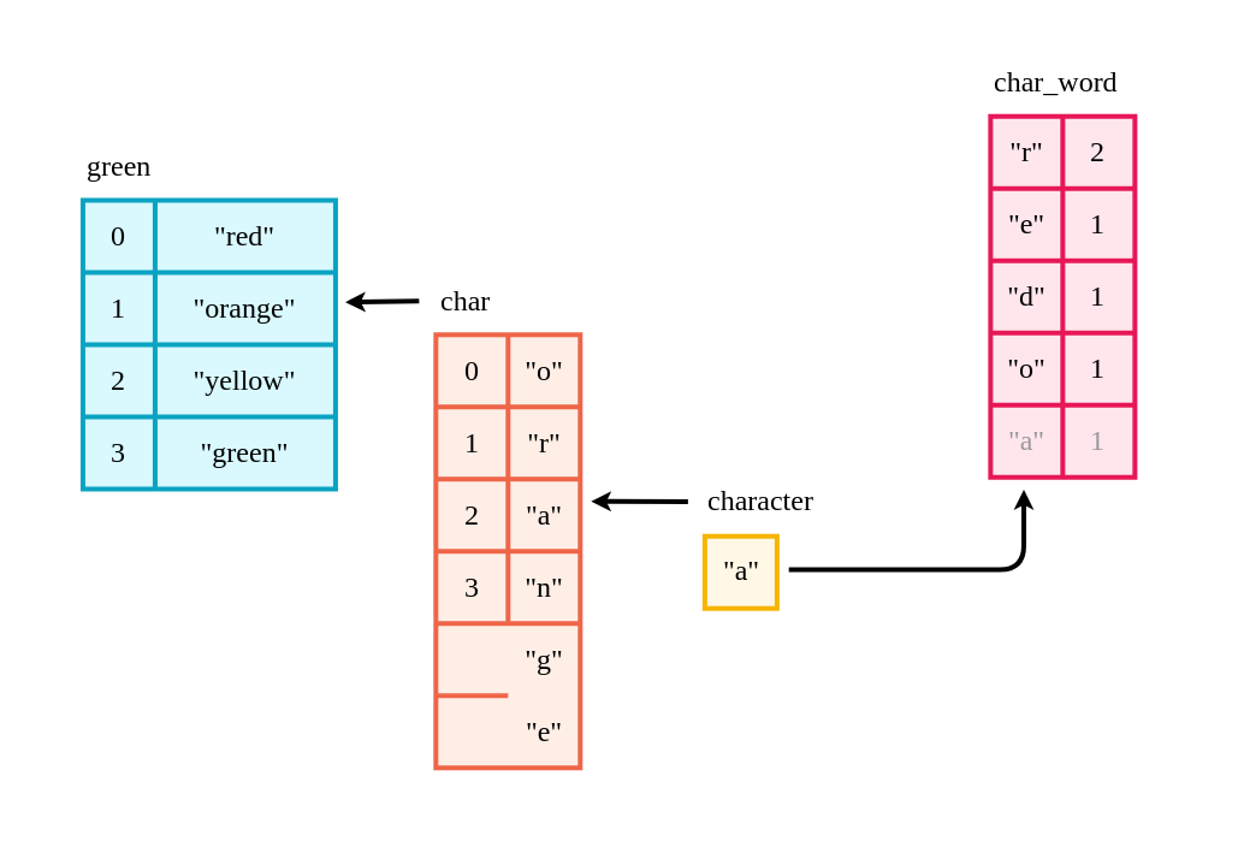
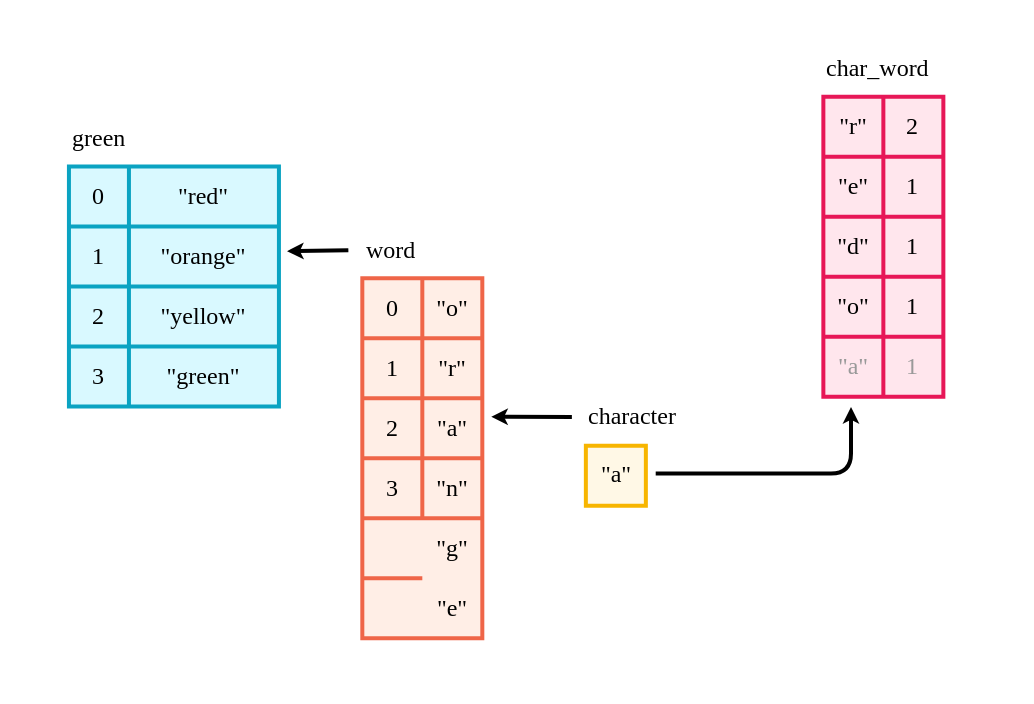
  <mxCell id="0" />
  <mxCell id="1" style="" parent="0" />
  <mxCell id="2" value="" style="shape=ext;double=1;rounded=0;whiteSpace=wrap;html=1;fontFamily=SF Mono;fontSize=12;align=left;perimeterSpacing=0;strokeColor=none;container=0;" parent="1" vertex="1"><mxGeometry x="20" y="20" width="475" height="310" as="geometry" /></mxCell>
  <mxCell id="3" value="green" style="text;strokeColor=none;fillColor=none;html=1;fontSize=12;fontStyle=0;verticalAlign=middle;align=left;fontFamily=SF Mono;container=0;" parent="1" vertex="1"><mxGeometry x="33.971" y="54.884" width="69.853" height="27.907" as="geometry" /></mxCell>
- <mxCell id="4" value="char" style="text;strokeColor=none;fillColor=none;html=1;fontSize=12;fontStyle=0;verticalAlign=middle;align=left;fontFamily=SF Mono;container=0;" parent="1" vertex="1"><mxGeometry x="180.662" y="110.698" width="55.882" height="27.907" as="geometry" /></mxCell>
+ <mxCell id="4" value="word" style="text;strokeColor=none;fillColor=none;html=1;fontSize=12;fontStyle=0;verticalAlign=middle;align=left;fontFamily=SF Mono;container=0;" parent="1" vertex="1"><mxGeometry x="180.662" y="110.698" width="55.882" height="27.907" as="geometry" /></mxCell>
  <mxCell id="5" value="character" style="text;strokeColor=none;fillColor=none;html=1;fontSize=12;fontStyle=0;verticalAlign=middle;align=left;fontFamily=SF Mono;container=0;" parent="1" vertex="1"><mxGeometry x="292.426" y="194.419" width="97.794" height="27.907" as="geometry" /></mxCell>
  <mxCell id="6" value="" style="endArrow=classic;html=1;fontFamily=SF Mono;fontSize=12;endSize=2;entryX=0.474;entryY=0.606;entryDx=0;entryDy=0;entryPerimeter=0;strokeWidth=2;" parent="1" edge="1" target="2"><mxGeometry x="100" y="100" width="34.926" height="34.884" as="geometry"><mxPoint x="285.441" y="208.023" as="sourcePoint" /><mxPoint x="251" y="208" as="targetPoint" /></mxGeometry></mxCell>
  <mxCell id="7" value="" style="edgeStyle=segmentEdgeStyle;endArrow=classic;html=1;fontFamily=SF Mono;fontSize=12;endSize=2;strokeWidth=2;" parent="1" edge="1"><mxGeometry x="100" y="100" width="34.926" height="34.884" as="geometry"><mxPoint x="327.353" y="236.279" as="sourcePoint" /><mxPoint x="425" y="203" as="targetPoint" /></mxGeometry></mxCell>
  <mxCell id="8" value="char_word" style="text;strokeColor=none;fillColor=none;html=1;fontSize=12;fontStyle=0;verticalAlign=middle;align=left;fontFamily=SF Mono;container=0;" parent="1" vertex="1"><mxGeometry x="411.176" y="20" width="76.838" height="27.907" as="geometry" /></mxCell>
  <mxCell id="9" value="" style="shape=table;html=1;whiteSpace=wrap;startSize=0;container=1;collapsible=0;childLayout=tableLayout;fontFamily=SF Mono;strokeColor=#0AA3C2;fillColor=#d9f9ff;strokeWidth=2;" vertex="1" parent="1"><mxGeometry x="33.97" y="82.79" width="105" height="120" as="geometry" /></mxCell>
  <mxCell id="10" value="" style="shape=partialRectangle;html=1;whiteSpace=wrap;collapsible=0;dropTarget=0;pointerEvents=0;fillColor=none;top=0;left=0;bottom=0;right=0;points=[[0,0.5],[1,0.5]];portConstraint=eastwest;fontFamily=SF Mono;" vertex="1" parent="9"><mxGeometry width="105" height="30" as="geometry" /></mxCell>
  <mxCell id="11" value="0" style="shape=partialRectangle;html=1;whiteSpace=wrap;connectable=0;overflow=hidden;fillColor=none;top=0;left=0;bottom=0;right=0;fontFamily=SF Mono;" vertex="1" parent="10"><mxGeometry width="30" height="30" as="geometry" /></mxCell>
  <mxCell id="12" value="&quot;red&quot;" style="shape=partialRectangle;html=1;whiteSpace=wrap;connectable=0;overflow=hidden;fillColor=none;top=0;left=0;bottom=0;right=0;fontFamily=SF Mono;" vertex="1" parent="10"><mxGeometry x="30" width="75" height="30" as="geometry" /></mxCell>
  <mxCell id="13" value="" style="shape=partialRectangle;html=1;whiteSpace=wrap;collapsible=0;dropTarget=0;pointerEvents=0;fillColor=none;top=0;left=0;bottom=0;right=0;points=[[0,0.5],[1,0.5]];portConstraint=eastwest;fontFamily=SF Mono;" vertex="1" parent="9"><mxGeometry y="30" width="105" height="30" as="geometry" /></mxCell>
  <mxCell id="14" value="1" style="shape=partialRectangle;html=1;whiteSpace=wrap;connectable=0;overflow=hidden;fillColor=none;top=0;left=0;bottom=0;right=0;fontFamily=SF Mono;" vertex="1" parent="13"><mxGeometry width="30" height="30" as="geometry" /></mxCell>
  <mxCell id="15" value="&quot;orange&quot;" style="shape=partialRectangle;html=1;whiteSpace=wrap;connectable=0;overflow=hidden;fillColor=none;top=0;left=0;bottom=0;right=0;fontFamily=SF Mono;" vertex="1" parent="13"><mxGeometry x="30" width="75" height="30" as="geometry" /></mxCell>
  <mxCell id="16" value="" style="shape=partialRectangle;html=1;whiteSpace=wrap;collapsible=0;dropTarget=0;pointerEvents=0;fillColor=none;top=0;left=0;bottom=0;right=0;points=[[0,0.5],[1,0.5]];portConstraint=eastwest;fontFamily=SF Mono;" vertex="1" parent="9"><mxGeometry y="60" width="105" height="30" as="geometry" /></mxCell>
  <mxCell id="17" value="2" style="shape=partialRectangle;html=1;whiteSpace=wrap;connectable=0;overflow=hidden;fillColor=none;top=0;left=0;bottom=0;right=0;fontFamily=SF Mono;" vertex="1" parent="16"><mxGeometry width="30" height="30" as="geometry" /></mxCell>
  <mxCell id="18" value="&quot;yellow&quot;" style="shape=partialRectangle;html=1;whiteSpace=wrap;connectable=0;overflow=hidden;fillColor=none;top=0;left=0;bottom=0;right=0;fontFamily=SF Mono;" vertex="1" parent="16"><mxGeometry x="30" width="75" height="30" as="geometry" /></mxCell>
  <mxCell id="19" value="" style="shape=partialRectangle;html=1;whiteSpace=wrap;collapsible=0;dropTarget=0;pointerEvents=0;fillColor=none;top=0;left=0;bottom=0;right=0;points=[[0,0.5],[1,0.5]];portConstraint=eastwest;fontFamily=SF Mono;" vertex="1" parent="9"><mxGeometry y="90" width="105" height="30" as="geometry" /></mxCell>
  <mxCell id="20" value="3" style="shape=partialRectangle;html=1;whiteSpace=wrap;connectable=0;overflow=hidden;fillColor=none;top=0;left=0;bottom=0;right=0;fontFamily=SF Mono;" vertex="1" parent="19"><mxGeometry width="30" height="30" as="geometry" /></mxCell>
  <mxCell id="21" value="&quot;green&quot;" style="shape=partialRectangle;html=1;whiteSpace=wrap;connectable=0;overflow=hidden;fillColor=none;top=0;left=0;bottom=0;right=0;fontFamily=SF Mono;" vertex="1" parent="19"><mxGeometry x="30" width="75" height="30" as="geometry" /></mxCell>
  <mxCell id="22" value="" style="shape=table;html=1;whiteSpace=wrap;startSize=0;container=1;collapsible=0;childLayout=tableLayout;fontFamily=SF Mono;strokeWidth=2;fillColor=#ffeee6;strokeColor=#EF6548;" vertex="1" parent="1"><mxGeometry x="180.66" y="138.6" width="60" height="180" as="geometry" /></mxCell>
  <mxCell id="23" value="" style="shape=partialRectangle;html=1;whiteSpace=wrap;collapsible=0;dropTarget=0;pointerEvents=0;fillColor=none;top=0;left=0;bottom=0;right=0;points=[[0,0.5],[1,0.5]];portConstraint=eastwest;fontFamily=SF Mono;" vertex="1" parent="22"><mxGeometry width="60" height="30" as="geometry" /></mxCell>
  <mxCell id="24" value="0" style="shape=partialRectangle;html=1;whiteSpace=wrap;connectable=0;overflow=hidden;fillColor=none;top=0;left=0;bottom=0;right=0;fontFamily=SF Mono;" vertex="1" parent="23"><mxGeometry width="30" height="30" as="geometry" /></mxCell>
  <mxCell id="25" value="&quot;o&quot;" style="shape=partialRectangle;html=1;whiteSpace=wrap;connectable=0;overflow=hidden;fillColor=none;top=0;left=0;bottom=0;right=0;fontFamily=SF Mono;" vertex="1" parent="23"><mxGeometry x="30" width="30" height="30" as="geometry" /></mxCell>
  <mxCell id="26" value="" style="shape=partialRectangle;html=1;whiteSpace=wrap;collapsible=0;dropTarget=0;pointerEvents=0;fillColor=none;top=0;left=0;bottom=0;right=0;points=[[0,0.5],[1,0.5]];portConstraint=eastwest;fontFamily=SF Mono;" vertex="1" parent="22"><mxGeometry y="30" width="60" height="30" as="geometry" /></mxCell>
  <mxCell id="27" value="1" style="shape=partialRectangle;html=1;whiteSpace=wrap;connectable=0;overflow=hidden;fillColor=none;top=0;left=0;bottom=0;right=0;fontFamily=SF Mono;" vertex="1" parent="26"><mxGeometry width="30" height="30" as="geometry" /></mxCell>
  <mxCell id="28" value="&quot;r&quot;" style="shape=partialRectangle;html=1;whiteSpace=wrap;connectable=0;overflow=hidden;fillColor=none;top=0;left=0;bottom=0;right=0;fontFamily=SF Mono;" vertex="1" parent="26"><mxGeometry x="30" width="30" height="30" as="geometry" /></mxCell>
  <mxCell id="29" value="" style="shape=partialRectangle;html=1;whiteSpace=wrap;collapsible=0;dropTarget=0;pointerEvents=0;fillColor=none;top=0;left=0;bottom=0;right=0;points=[[0,0.5],[1,0.5]];portConstraint=eastwest;fontFamily=SF Mono;" vertex="1" parent="22"><mxGeometry y="60" width="60" height="30" as="geometry" /></mxCell>
  <mxCell id="30" value="2" style="shape=partialRectangle;html=1;whiteSpace=wrap;connectable=0;overflow=hidden;fillColor=none;top=0;left=0;bottom=0;right=0;fontFamily=SF Mono;" vertex="1" parent="29"><mxGeometry width="30" height="30" as="geometry" /></mxCell>
  <mxCell id="31" value="&quot;a&quot;" style="shape=partialRectangle;html=1;whiteSpace=wrap;connectable=0;overflow=hidden;fillColor=none;top=0;left=0;bottom=0;right=0;fontFamily=SF Mono;" vertex="1" parent="29"><mxGeometry x="30" width="30" height="30" as="geometry" /></mxCell>
  <mxCell id="32" value="" style="shape=partialRectangle;html=1;whiteSpace=wrap;collapsible=0;dropTarget=0;pointerEvents=0;fillColor=none;top=0;left=0;bottom=0;right=0;points=[[0,0.5],[1,0.5]];portConstraint=eastwest;fontFamily=SF Mono;" vertex="1" parent="22"><mxGeometry y="90" width="60" height="30" as="geometry" /></mxCell>
  <mxCell id="33" value="3" style="shape=partialRectangle;html=1;whiteSpace=wrap;connectable=0;overflow=hidden;fillColor=none;top=0;left=0;bottom=0;right=0;fontFamily=SF Mono;" vertex="1" parent="32"><mxGeometry width="30" height="30" as="geometry" /></mxCell>
  <mxCell id="34" value="&quot;n&quot;" style="shape=partialRectangle;html=1;whiteSpace=wrap;connectable=0;overflow=hidden;fillColor=none;top=0;left=0;bottom=0;right=0;fontFamily=SF Mono;" vertex="1" parent="32"><mxGeometry x="30" width="30" height="30" as="geometry" /></mxCell>
  <mxCell id="35" value="" style="shape=partialRectangle;html=1;whiteSpace=wrap;collapsible=0;dropTarget=0;pointerEvents=0;fillColor=none;top=0;left=0;bottom=0;right=0;points=[[0,0.5],[1,0.5]];portConstraint=eastwest;fontFamily=SF Mono;" vertex="1" parent="22"><mxGeometry y="120" width="60" height="30" as="geometry" /></mxCell>
  <mxCell id="36" value="&quot;g&quot;" style="shape=partialRectangle;html=1;whiteSpace=wrap;connectable=0;overflow=hidden;fillColor=none;top=0;left=0;bottom=0;right=0;fontFamily=SF Mono;" vertex="1" parent="35"><mxGeometry x="30" width="30" height="30" as="geometry" /></mxCell>
  <mxCell id="37" value="" style="shape=partialRectangle;html=1;whiteSpace=wrap;collapsible=0;dropTarget=0;pointerEvents=0;fillColor=none;top=0;left=0;bottom=0;right=0;points=[[0,0.5],[1,0.5]];portConstraint=eastwest;fontFamily=SF Mono;" vertex="1" parent="22"><mxGeometry y="150" width="60" height="30" as="geometry" /></mxCell>
  <mxCell id="38" value="&quot;e&quot;" style="shape=partialRectangle;html=1;whiteSpace=wrap;connectable=0;overflow=hidden;fillColor=none;top=0;left=0;bottom=0;right=0;fontFamily=SF Mono;" vertex="1" parent="37"><mxGeometry x="30" width="30" height="30" as="geometry" /></mxCell>
  <mxCell id="39" value="" style="shape=table;html=1;whiteSpace=wrap;startSize=0;container=1;collapsible=0;childLayout=tableLayout;fontFamily=SF Mono;fillColor=#fff8e6;strokeColor=#F7B500;strokeWidth=2;" vertex="1" parent="1"><mxGeometry x="292.43" y="222.33" width="30" height="30" as="geometry" /></mxCell>
  <mxCell id="40" value="" style="shape=partialRectangle;html=1;whiteSpace=wrap;collapsible=0;dropTarget=0;pointerEvents=0;fillColor=none;top=0;left=0;bottom=0;right=0;points=[[0,0.5],[1,0.5]];portConstraint=eastwest;fontFamily=SF Mono;" vertex="1" parent="39"><mxGeometry width="30" height="30" as="geometry" /></mxCell>
  <mxCell id="41" value="&quot;a&quot;" style="shape=partialRectangle;html=1;whiteSpace=wrap;connectable=0;overflow=hidden;fillColor=none;top=0;left=0;bottom=0;right=0;fontFamily=SF Mono;spacingLeft=2;" vertex="1" parent="40"><mxGeometry width="30" height="30" as="geometry" /></mxCell>
  <mxCell id="42" value="" style="shape=table;html=1;whiteSpace=wrap;startSize=0;container=1;collapsible=0;childLayout=tableLayout;strokeWidth=2;strokeColor=#E71757;fillColor=#ffe6ed;" vertex="1" parent="1"><mxGeometry x="411.18" y="47.91" width="60" height="150" as="geometry" /></mxCell>
  <mxCell id="43" value="" style="shape=partialRectangle;html=1;whiteSpace=wrap;collapsible=0;dropTarget=0;pointerEvents=0;fillColor=none;top=0;left=0;bottom=0;right=0;points=[[0,0.5],[1,0.5]];portConstraint=eastwest;" vertex="1" parent="42"><mxGeometry width="60" height="30" as="geometry" /></mxCell>
  <mxCell id="44" value="&quot;r&quot;" style="shape=partialRectangle;html=1;whiteSpace=wrap;connectable=0;overflow=hidden;fillColor=none;top=0;left=0;bottom=0;right=0;fontFamily=SF Mono;spacingLeft=1;" vertex="1" parent="43"><mxGeometry width="30" height="30" as="geometry" /></mxCell>
  <mxCell id="45" value="2" style="shape=partialRectangle;html=1;whiteSpace=wrap;connectable=0;overflow=hidden;fillColor=none;top=0;left=0;bottom=0;right=0;fontFamily=SF Mono;" vertex="1" parent="43"><mxGeometry x="30" width="30" height="30" as="geometry" /></mxCell>
  <mxCell id="46" value="" style="shape=partialRectangle;html=1;whiteSpace=wrap;collapsible=0;dropTarget=0;pointerEvents=0;fillColor=none;top=0;left=0;bottom=0;right=0;points=[[0,0.5],[1,0.5]];portConstraint=eastwest;" vertex="1" parent="42"><mxGeometry y="30" width="60" height="30" as="geometry" /></mxCell>
  <mxCell id="47" value="&quot;e&quot;" style="shape=partialRectangle;html=1;whiteSpace=wrap;connectable=0;overflow=hidden;fillColor=none;top=0;left=0;bottom=0;right=0;fontFamily=SF Mono;spacingLeft=1;" vertex="1" parent="46"><mxGeometry width="30" height="30" as="geometry" /></mxCell>
  <mxCell id="48" value="1" style="shape=partialRectangle;html=1;whiteSpace=wrap;connectable=0;overflow=hidden;fillColor=none;top=0;left=0;bottom=0;right=0;fontFamily=SF Mono;" vertex="1" parent="46"><mxGeometry x="30" width="30" height="30" as="geometry" /></mxCell>
  <mxCell id="49" value="" style="shape=partialRectangle;html=1;whiteSpace=wrap;collapsible=0;dropTarget=0;pointerEvents=0;fillColor=none;top=0;left=0;bottom=0;right=0;points=[[0,0.5],[1,0.5]];portConstraint=eastwest;" vertex="1" parent="42"><mxGeometry y="60" width="60" height="30" as="geometry" /></mxCell>
  <mxCell id="50" value="&quot;d&quot;" style="shape=partialRectangle;html=1;whiteSpace=wrap;connectable=0;overflow=hidden;fillColor=none;top=0;left=0;bottom=0;right=0;fontFamily=SF Mono;spacingLeft=1;" vertex="1" parent="49"><mxGeometry width="30" height="30" as="geometry" /></mxCell>
  <mxCell id="51" value="1" style="shape=partialRectangle;html=1;whiteSpace=wrap;connectable=0;overflow=hidden;fillColor=none;top=0;left=0;bottom=0;right=0;fontFamily=SF Mono;" vertex="1" parent="49"><mxGeometry x="30" width="30" height="30" as="geometry" /></mxCell>
  <mxCell id="52" value="" style="shape=partialRectangle;html=1;whiteSpace=wrap;collapsible=0;dropTarget=0;pointerEvents=0;fillColor=none;top=0;left=0;bottom=0;right=0;points=[[0,0.5],[1,0.5]];portConstraint=eastwest;" vertex="1" parent="42"><mxGeometry y="90" width="60" height="30" as="geometry" /></mxCell>
  <mxCell id="53" value="&quot;o&quot;" style="shape=partialRectangle;html=1;whiteSpace=wrap;connectable=0;overflow=hidden;fillColor=none;top=0;left=0;bottom=0;right=0;fontFamily=SF Mono;spacingLeft=1;" vertex="1" parent="52"><mxGeometry width="30" height="30" as="geometry" /></mxCell>
  <mxCell id="54" value="1" style="shape=partialRectangle;html=1;whiteSpace=wrap;connectable=0;overflow=hidden;fillColor=none;top=0;left=0;bottom=0;right=0;fontFamily=SF Mono;" vertex="1" parent="52"><mxGeometry x="30" width="30" height="30" as="geometry" /></mxCell>
  <mxCell id="55" value="" style="shape=partialRectangle;html=1;whiteSpace=wrap;collapsible=0;dropTarget=0;pointerEvents=0;fillColor=none;top=0;left=0;bottom=0;right=0;points=[[0,0.5],[1,0.5]];portConstraint=eastwest;" vertex="1" parent="42"><mxGeometry y="120" width="60" height="30" as="geometry" /></mxCell>
  <mxCell id="56" value="&quot;a&quot;" style="shape=partialRectangle;html=1;whiteSpace=wrap;connectable=0;overflow=hidden;fillColor=none;top=0;left=0;bottom=0;right=0;fontFamily=SF Mono;spacingLeft=1;fontColor=#999999;" vertex="1" parent="55"><mxGeometry width="30" height="30" as="geometry" /></mxCell>
  <mxCell id="57" value="1" style="shape=partialRectangle;html=1;whiteSpace=wrap;connectable=0;overflow=hidden;fillColor=none;top=0;left=0;bottom=0;right=0;fontFamily=SF Mono;fontColor=#999999;" vertex="1" parent="55"><mxGeometry x="30" width="30" height="30" as="geometry" /></mxCell>
  <mxCell id="58" value="" style="endArrow=classic;html=1;fontFamily=SF Mono;fontSize=12;exitX=0.253;exitY=0.339;exitDx=0;exitDy=0;exitPerimeter=0;endSize=2;entryX=0.259;entryY=0.339;entryDx=0;entryDy=0;entryPerimeter=0;strokeWidth=2;" edge="1" parent="1" target="2"><mxGeometry x="100" y="100" width="34.926" height="34.884" as="geometry"><mxPoint x="173.676" y="124.651" as="sourcePoint" /><mxPoint x="160" y="125" as="targetPoint" /></mxGeometry></mxCell>
